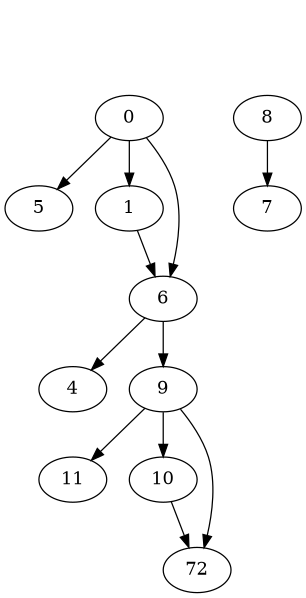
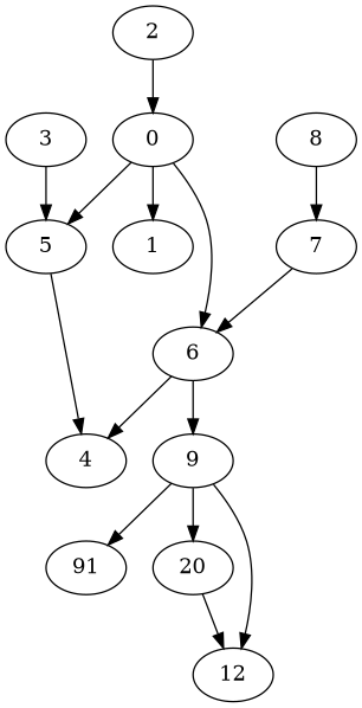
  digraph {
    0
    5
    1
    6
    4
    9
-   11
-   12 [label=72]
-   10
+   11 [label=91]
+   12
+   10 [label=20]
+   2
+   3
    7
    8
    0 -> 5
    0 -> 1
    0 -> 6
+   5 -> 4
    6 -> 4
    6 -> 9
    9 -> 11
    9 -> 12
    9 -> 10
    10 -> 12
-   1 -> 6
+   2 -> 0
+   3 -> 5
+   7 -> 6
    8 -> 7
  }
